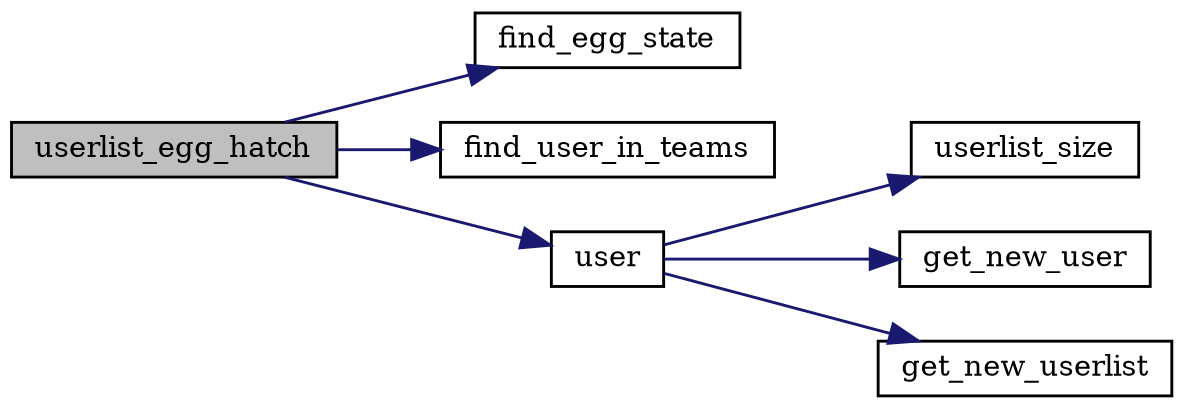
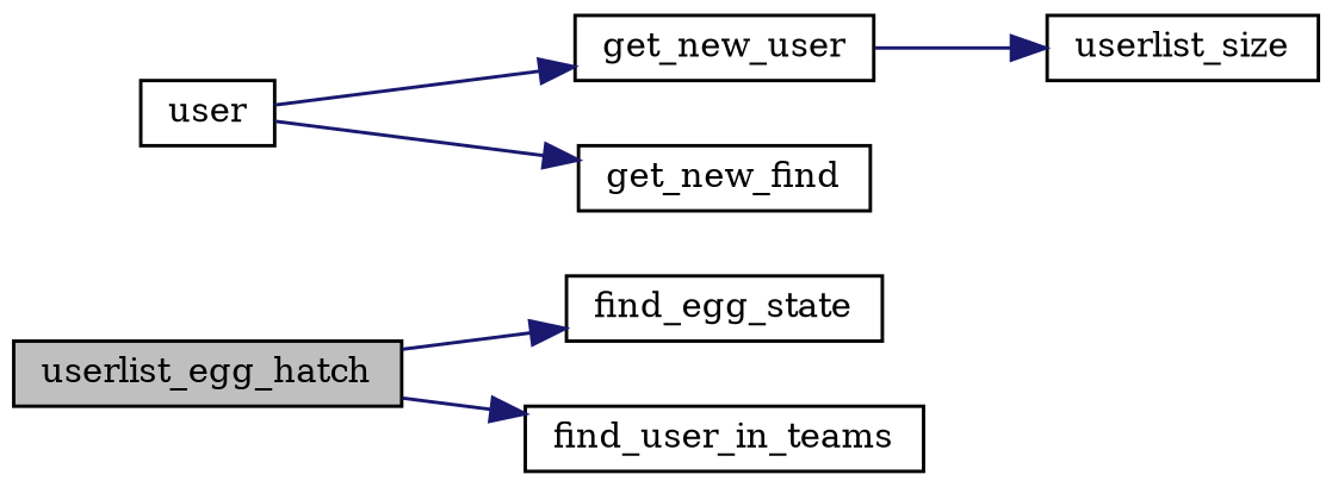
  digraph {
    fontname="DejaVu Serif"
    rankdir=LR
    node [color=black fillcolor=white fontname="DejaVu Serif" fontsize=10 shape=record style=filled]
    edge [color=midnightblue fontname="DejaVu Serif" fontsize=10 labelfontname=Helvetica labelfontsize=10 style=solid]
    n1 [fillcolor=grey75 fontcolor=black height=0.2 label=userlist_egg_hatch width=0.4]
    n2 [height=0.2 label=find_egg_state width=0.4]
    n3 [height=0.2 label=find_user_in_teams width=0.4]
    n4 [height=0.2 label=user width=0.4]
    n5 [height=0.2 label=userlist_size width=0.4]
    n6 [height=0.2 label=get_new_user width=0.4]
-   n7 [height=0.2 label=get_new_userlist width=0.4]
+   n7 [height=0.2 label=get_new_find width=0.4]
    n1 -> n2
    n1 -> n3
-   n1 -> n4
-   n4 -> n5
+   n6 -> n5
    n4 -> n6
    n4 -> n7
  }
